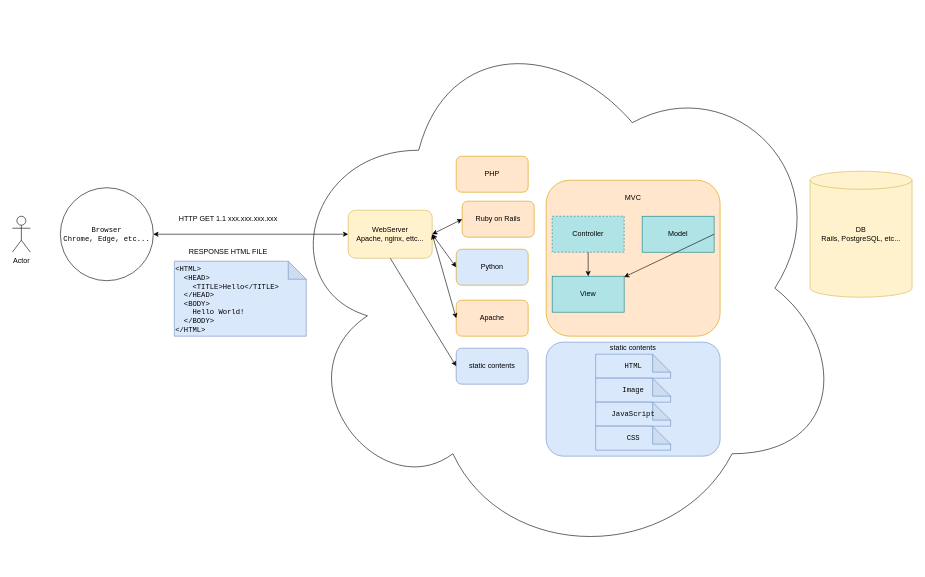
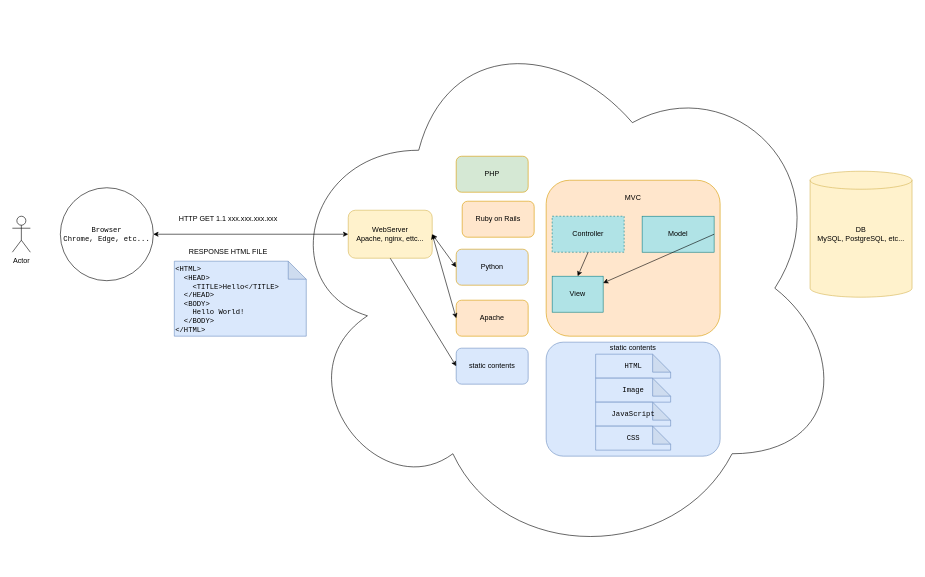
  <mxCell id="0" />
  <mxCell id="1" parent="0" />
  <mxCell id="2" value="" style="ellipse;shape=cloud;whiteSpace=wrap;html=1;" vertex="1" parent="1"><mxGeometry x="460" y="20" width="950" height="920" as="geometry" /></mxCell>
  <mxCell id="3" value="" style="rounded=1;whiteSpace=wrap;html=1;fillColor=#ffe6cc;strokeColor=#d79b00;" vertex="1" parent="1"><mxGeometry x="910" y="300" width="290" height="260" as="geometry" /></mxCell>
  <mxCell id="4" value="Actor" style="shape=umlActor;verticalLabelPosition=bottom;verticalAlign=top;html=1;outlineConnect=0;" vertex="1" parent="1"><mxGeometry x="20" y="360" width="30" height="60" as="geometry" /></mxCell>
  <mxCell id="5" value="" style="endArrow=classic;html=1;entryX=0;entryY=0.5;entryDx=0;entryDy=0;startArrow=classic;startFill=1;" edge="1" parent="1" source="33" target="7"><mxGeometry width="50" height="50" relative="1" as="geometry"><mxPoint x="210" y="390" as="sourcePoint" /><mxPoint x="380" y="500" as="targetPoint" /></mxGeometry></mxCell>
  <mxCell id="6" value="HTTP GET 1.1 xxx.xxx.xxx.xxx" style="text;html=1;strokeColor=none;fillColor=none;align=center;verticalAlign=middle;whiteSpace=wrap;rounded=0;" vertex="1" parent="1"><mxGeometry x="290" y="350" width="180" height="30" as="geometry" /></mxCell>
  <mxCell id="7" value="WebServer&lt;br&gt;Apache, nginx, ettc..." style="rounded=1;whiteSpace=wrap;html=1;fillColor=#fff2cc;strokeColor=#d6b656;" vertex="1" parent="1"><mxGeometry x="580" y="350" width="140" height="80" as="geometry" /></mxCell>
  <mxCell id="8" value="Ruby on Rails" style="rounded=1;whiteSpace=wrap;html=1;fillColor=#ffe6cc;strokeColor=#d79b00;" vertex="1" parent="1"><mxGeometry x="770" y="335" width="120" height="60" as="geometry" /></mxCell>
- <mxCell id="9" value="PHP" style="rounded=1;whiteSpace=wrap;html=1;fillColor=#ffe6cc;strokeColor=#d79b00;" vertex="1" parent="1"><mxGeometry x="760" y="260" width="120" height="60" as="geometry" /></mxCell>
+ <mxCell id="9" value="PHP" style="rounded=1;whiteSpace=wrap;html=1;fillColor=#d5e8d4;strokeColor=#d79b00;" vertex="1" parent="1"><mxGeometry x="760" y="260" width="120" height="60" as="geometry" /></mxCell>
  <mxCell id="10" value="Python" style="rounded=1;whiteSpace=wrap;html=1;fillColor=#dae8fc;strokeColor=#d79b00;" vertex="1" parent="1"><mxGeometry x="760" y="415" width="120" height="60" as="geometry" /></mxCell>
  <mxCell id="11" value="Apache" style="rounded=1;whiteSpace=wrap;html=1;fillColor=#ffe6cc;strokeColor=#d79b00;" vertex="1" parent="1"><mxGeometry x="760" y="500" width="120" height="60" as="geometry" /></mxCell>
- <mxCell id="12" value="DB&lt;br&gt;Rails, PostgreSQL, etc..." style="shape=cylinder2;whiteSpace=wrap;html=1;boundedLbl=1;backgroundOutline=1;size=15;fillColor=#fff2cc;strokeColor=#d6b656;" vertex="1" parent="1"><mxGeometry x="1350" y="285" width="170" height="210" as="geometry" /></mxCell>
- <mxCell id="13" value="" style="endArrow=classic;html=1;exitX=1;exitY=0.5;exitDx=0;exitDy=0;entryX=0;entryY=0.5;entryDx=0;entryDy=0;startArrow=classic;startFill=1;" edge="1" parent="1" source="7" target="8"><mxGeometry width="50" height="50" relative="1" as="geometry"><mxPoint x="720" y="560" as="sourcePoint" /><mxPoint x="770" y="510" as="targetPoint" /></mxGeometry></mxCell>
+ <mxCell id="12" value="DB&lt;br&gt;MySQL, PostgreSQL, etc..." style="shape=cylinder2;whiteSpace=wrap;html=1;boundedLbl=1;backgroundOutline=1;size=15;fillColor=#fff2cc;strokeColor=#d6b656;" vertex="1" parent="1"><mxGeometry x="1350" y="285" width="170" height="210" as="geometry" /></mxCell>
  <mxCell id="14" value="" style="endArrow=classic;html=1;entryX=0;entryY=0.5;entryDx=0;entryDy=0;exitX=1;exitY=0.5;exitDx=0;exitDy=0;startArrow=classic;startFill=1;" edge="1" parent="1" source="7" target="10"><mxGeometry width="50" height="50" relative="1" as="geometry"><mxPoint x="720" y="560" as="sourcePoint" /><mxPoint x="770" y="510" as="targetPoint" /></mxGeometry></mxCell>
  <mxCell id="15" value="" style="endArrow=classic;html=1;entryX=0;entryY=0.5;entryDx=0;entryDy=0;exitX=1;exitY=0.5;exitDx=0;exitDy=0;startArrow=classic;startFill=1;" edge="1" parent="1" source="7" target="11"><mxGeometry width="50" height="50" relative="1" as="geometry"><mxPoint x="720" y="560" as="sourcePoint" /><mxPoint x="770" y="510" as="targetPoint" /></mxGeometry></mxCell>
  <mxCell id="16" style="edgeStyle=orthogonalEdgeStyle;rounded=0;orthogonalLoop=1;jettySize=auto;html=1;exitX=0.5;exitY=1;exitDx=0;exitDy=0;" edge="1" parent="1" source="8" target="8"><mxGeometry relative="1" as="geometry" /></mxCell>
  <mxCell id="17" value="Controller" style="rounded=0;whiteSpace=wrap;html=1;fillColor=#b0e3e6;strokeColor=#0e8088;dashed=1;" vertex="1" parent="1"><mxGeometry x="920" y="360" width="120" height="60" as="geometry" /></mxCell>
- <mxCell id="18" value="View" style="rounded=0;whiteSpace=wrap;html=1;fillColor=#b0e3e6;strokeColor=#0e8088;" vertex="1" parent="1"><mxGeometry x="920" y="460" width="120" height="60" as="geometry" /></mxCell>
+ <mxCell id="18" value="View" style="rounded=0;whiteSpace=wrap;html=1;fillColor=#b0e3e6;strokeColor=#0e8088;" vertex="1" parent="1"><mxGeometry x="920" y="460" width="85" height="60" as="geometry" /></mxCell>
  <mxCell id="19" value="Model" style="rounded=0;whiteSpace=wrap;html=1;fillColor=#b0e3e6;strokeColor=#0e8088;" vertex="1" parent="1"><mxGeometry x="1070" y="360" width="120" height="60" as="geometry" /></mxCell>
  <mxCell id="20" value="" style="endArrow=classic;html=1;entryX=0.5;entryY=0;entryDx=0;entryDy=0;exitX=0.5;exitY=1;exitDx=0;exitDy=0;" edge="1" parent="1" source="17" target="18"><mxGeometry width="50" height="50" relative="1" as="geometry"><mxPoint x="720" y="560" as="sourcePoint" /><mxPoint x="770" y="510" as="targetPoint" /></mxGeometry></mxCell>
  <mxCell id="21" value="" style="endArrow=classic;html=1;exitX=1;exitY=0.5;exitDx=0;exitDy=0;" edge="1" parent="1" source="19" target="18"><mxGeometry width="50" height="50" relative="1" as="geometry"><mxPoint x="720" y="560" as="sourcePoint" /><mxPoint x="770" y="510" as="targetPoint" /></mxGeometry></mxCell>
  <mxCell id="22" value="MVC" style="text;html=1;strokeColor=none;fillColor=none;align=center;verticalAlign=middle;whiteSpace=wrap;rounded=0;" vertex="1" parent="1"><mxGeometry x="1035" y="320" width="40" height="20" as="geometry" /></mxCell>
  <mxCell id="23" value="&amp;lt;HTML&amp;gt;&lt;br&gt;&amp;nbsp;&amp;nbsp;&amp;lt;HEAD&amp;gt;&lt;br&gt;&amp;nbsp; &amp;nbsp; &amp;lt;TITLE&amp;gt;Hello&amp;lt;/TITLE&amp;gt;&lt;br&gt;&amp;nbsp; &amp;lt;/HEAD&amp;gt;&lt;br&gt;&amp;nbsp; &amp;lt;BODY&amp;gt;&lt;br&gt;&amp;nbsp; &amp;nbsp; Hello World!&lt;br&gt;&amp;nbsp; &amp;lt;/BODY&amp;gt;&lt;br&gt;&amp;lt;/HTML&amp;gt;" style="shape=note;whiteSpace=wrap;html=1;backgroundOutline=1;darkOpacity=0.05;align=left;fontFamily=Courier New;verticalAlign=top;fillColor=#dae8fc;strokeColor=#6c8ebf;" vertex="1" parent="1"><mxGeometry x="290" y="435" width="220" height="125" as="geometry" /></mxCell>
  <mxCell id="24" value="RESPONSE HTML FILE" style="text;html=1;strokeColor=none;fillColor=none;align=center;verticalAlign=middle;whiteSpace=wrap;rounded=0;" vertex="1" parent="1"><mxGeometry x="290" y="405" width="180" height="30" as="geometry" /></mxCell>
  <mxCell id="25" value="static contents" style="rounded=1;whiteSpace=wrap;html=1;fillColor=#dae8fc;strokeColor=#6c8ebf;" vertex="1" parent="1"><mxGeometry x="760" y="580" width="120" height="60" as="geometry" /></mxCell>
  <mxCell id="26" value="" style="endArrow=classic;html=1;fontFamily=Courier New;entryX=0;entryY=0.5;entryDx=0;entryDy=0;exitX=0.5;exitY=1;exitDx=0;exitDy=0;" edge="1" parent="1" source="7" target="25"><mxGeometry width="50" height="50" relative="1" as="geometry"><mxPoint x="790" y="550" as="sourcePoint" /><mxPoint x="840" y="500" as="targetPoint" /></mxGeometry></mxCell>
  <mxCell id="27" value="" style="rounded=1;whiteSpace=wrap;html=1;fillColor=#dae8fc;strokeColor=#6c8ebf;" vertex="1" parent="1"><mxGeometry x="910" y="570" width="290" height="190" as="geometry" /></mxCell>
  <mxCell id="28" value="HTML" style="shape=note;whiteSpace=wrap;html=1;backgroundOutline=1;darkOpacity=0.05;fontFamily=Courier New;align=center;fillColor=#dae8fc;strokeColor=#6c8ebf;" vertex="1" parent="1"><mxGeometry x="992.5" y="590" width="125" height="40" as="geometry" /></mxCell>
  <mxCell id="29" value="Image" style="shape=note;whiteSpace=wrap;html=1;backgroundOutline=1;darkOpacity=0.05;fontFamily=Courier New;align=center;fillColor=#dae8fc;strokeColor=#6c8ebf;" vertex="1" parent="1"><mxGeometry x="992.5" y="630" width="125" height="40" as="geometry" /></mxCell>
  <mxCell id="30" value="JavaScript" style="shape=note;whiteSpace=wrap;html=1;backgroundOutline=1;darkOpacity=0.05;fontFamily=Courier New;align=center;fillColor=#dae8fc;strokeColor=#6c8ebf;" vertex="1" parent="1"><mxGeometry x="992.5" y="670" width="125" height="40" as="geometry" /></mxCell>
  <mxCell id="31" value="CSS" style="shape=note;whiteSpace=wrap;html=1;backgroundOutline=1;darkOpacity=0.05;fontFamily=Courier New;align=center;fillColor=#dae8fc;strokeColor=#6c8ebf;" vertex="1" parent="1"><mxGeometry x="992.5" y="710" width="125" height="40" as="geometry" /></mxCell>
  <mxCell id="32" value="&#10;&#10;&lt;span style=&quot;color: rgb(0, 0, 0); font-family: helvetica; font-size: 12px; font-style: normal; font-weight: 400; letter-spacing: normal; text-align: center; text-indent: 0px; text-transform: none; word-spacing: 0px; display: inline; float: none;&quot;&gt;static contents&lt;/span&gt;&#10;&#10;" style="text;html=1;strokeColor=none;fillColor=none;align=center;verticalAlign=middle;whiteSpace=wrap;rounded=0;labelBackgroundColor=none;" vertex="1" parent="1"><mxGeometry x="980" y="570" width="150" height="20" as="geometry" /></mxCell>
  <mxCell id="33" value="Browser&lt;br&gt;Chrome, Edge, etc..." style="ellipse;whiteSpace=wrap;html=1;aspect=fixed;labelBackgroundColor=none;fontFamily=Courier New;align=center;" vertex="1" parent="1"><mxGeometry x="100" y="312.5" width="155" height="155" as="geometry" /></mxCell>
